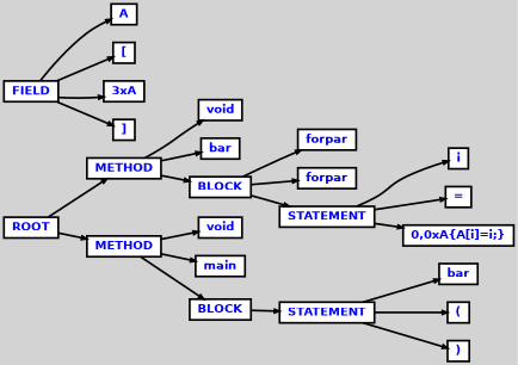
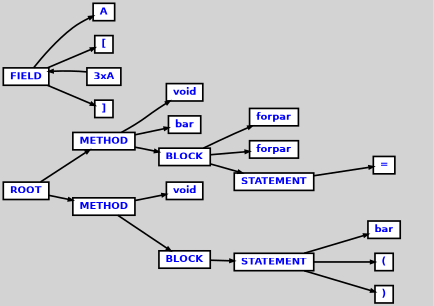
  digraph {
    bgcolor=lightgrey
    ordering=out
    rankdir=LR
    ranksep=.4
    node [color=black fillcolor=white fixedsize=false fontcolor=blue fontname="Helvetica-bold" fontsize=12 shape=box style="filled, solid, bold"]
    edge [arrowsize=.5 color=black style=bold]
    n1 [height=.25 label=ROOT width=.25]
    n2 [height=.25 label=METHOD width=.25]
    n3 [height=.25 label=METHOD width=.25]
    n4 [height=.25 label=FIELD width=.25]
    n5 [height=.25 label=A width=.25]
    n6 [height=.25 label="[" width=.25]
    n7 [height=.25 label="3xA" width=.25]
    n8 [height=.25 label="]" width=.25]
    n9 [height=.25 label=void width=.25]
    n10 [height=.25 label=bar width=.25]
    n11 [height=.25 label=BLOCK width=.25]
    n12 [height=.25 label=void width=.25]
-   n13 [height=.25 label=main width=.25]
    n14 [height=.25 label=BLOCK width=.25]
    n15 [height=.25 label=forpar width=.25]
    n16 [height=.25 label=forpar width=.25]
    n17 [height=.25 label=STATEMENT width=.25]
-   n18 [height=.25 label=i width=.25]
    n19 [height=.25 label="=" width=.25]
-   n20 [height=.25 label="0,0xA{A[i]=i;}" width=.25]
    n21 [height=.25 label=STATEMENT width=.25]
    n22 [height=.25 label=bar width=.25]
    n23 [height=.25 label="(" width=.25]
    n24 [height=.25 label=")" width=.25]
    n1 -> n2
    n1 -> n3
    n2 -> n9
    n2 -> n10
    n2 -> n11
    n3 -> n12
-   n3 -> n13
    n3 -> n14
    n4 -> n5
    n4 -> n6
-   n4 -> n7
+   n7 -> n4
    n4 -> n8
    n11 -> n15
    n11 -> n16
    n11 -> n17
    n14 -> n21
-   n17 -> n18
    n17 -> n19
-   n17 -> n20
    n21 -> n22
    n21 -> n23
    n21 -> n24
  }
